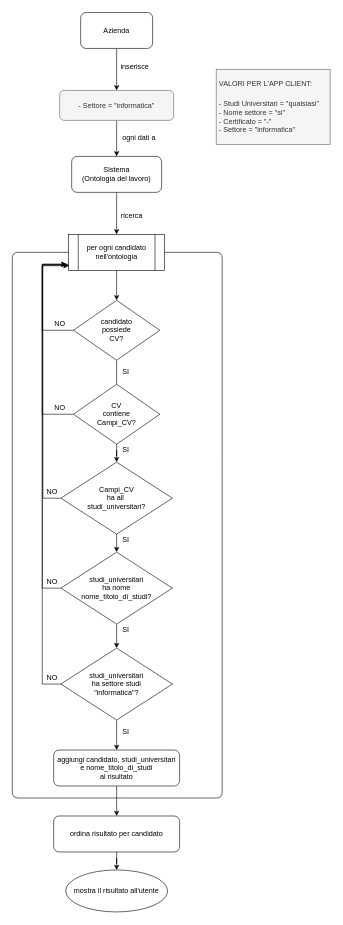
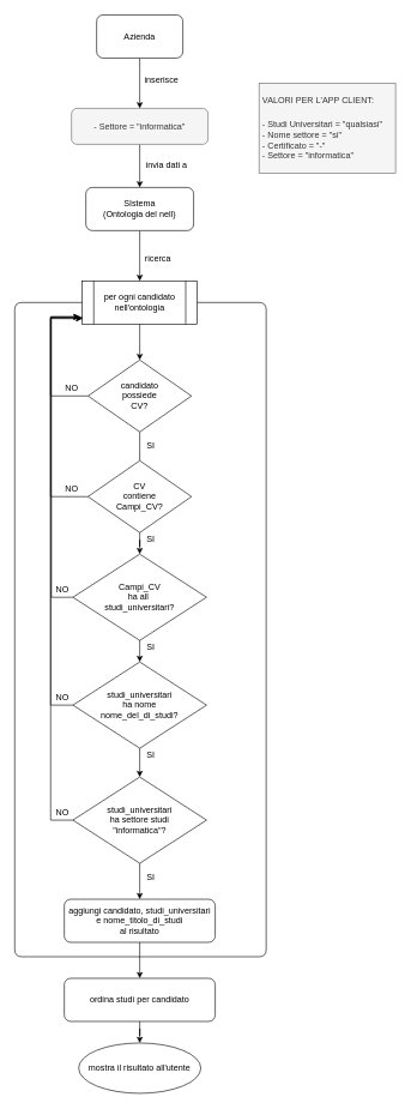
  <mxCell id="0" />
  <mxCell id="1" parent="0" />
  <mxCell id="2" style="edgeStyle=orthogonalEdgeStyle;rounded=0;orthogonalLoop=1;jettySize=auto;html=1;" parent="1" source="3" target="6" edge="1"><mxGeometry relative="1" as="geometry" /></mxCell>
  <mxCell id="3" value="Azienda" style="whiteSpace=wrap;html=1;rounded=1;" parent="1" vertex="1"><mxGeometry x="134" y="20" width="120" height="60" as="geometry" /></mxCell>
  <mxCell id="4" value="inserisce" style="text;html=1;align=center;verticalAlign=middle;resizable=0;points=[];autosize=1;" parent="1" vertex="1"><mxGeometry x="194" y="100" width="60" height="20" as="geometry" /></mxCell>
  <mxCell id="5" style="edgeStyle=orthogonalEdgeStyle;rounded=0;orthogonalLoop=1;jettySize=auto;html=1;" parent="1" source="6" target="12" edge="1"><mxGeometry relative="1" as="geometry" /></mxCell>
  <mxCell id="6" value="- Settore = &quot;informatica&quot;" style="rounded=1;whiteSpace=wrap;html=1;fillColor=#f5f5f5;strokeColor=#666666;fontColor=#333333;" parent="1" vertex="1"><mxGeometry x="99" y="150" width="190" height="50" as="geometry" /></mxCell>
  <mxCell id="7" style="edgeStyle=orthogonalEdgeStyle;rounded=0;orthogonalLoop=1;jettySize=auto;html=1;entryX=-0.011;entryY=0.876;entryDx=0;entryDy=0;entryPerimeter=0;" parent="1" source="9" target="15" edge="1"><mxGeometry relative="1" as="geometry"><Array as="points"><mxPoint x="70" y="550" /><mxPoint x="70" y="440" /><mxPoint x="114" y="440" /><mxPoint x="114" y="443" /></Array></mxGeometry></mxCell>
  <mxCell id="8" style="edgeStyle=orthogonalEdgeStyle;rounded=0;orthogonalLoop=1;jettySize=auto;html=1;entryX=0.5;entryY=0;entryDx=0;entryDy=0;endArrow=none;" parent="1" source="9" target="20" edge="1"><mxGeometry relative="1" as="geometry" /></mxCell>
  <mxCell id="9" value="candidato &lt;br&gt;possiede &lt;br&gt;CV?" style="rhombus;whiteSpace=wrap;html=1;" parent="1" vertex="1"><mxGeometry x="122" y="500" width="144" height="100" as="geometry" /></mxCell>
- <mxCell id="10" value="ogni dati a" style="text;html=1;align=center;verticalAlign=middle;resizable=0;points=[];autosize=1;" parent="1" vertex="1"><mxGeometry x="196" y="220" width="70" height="20" as="geometry" /></mxCell>
+ <mxCell id="10" value="invia dati a" style="text;html=1;align=center;verticalAlign=middle;resizable=0;points=[];autosize=1;" parent="1" vertex="1"><mxGeometry x="196" y="220" width="70" height="20" as="geometry" /></mxCell>
  <mxCell id="11" style="edgeStyle=orthogonalEdgeStyle;rounded=0;orthogonalLoop=1;jettySize=auto;html=1;entryX=0.5;entryY=0;entryDx=0;entryDy=0;" parent="1" source="12" target="15" edge="1"><mxGeometry relative="1" as="geometry" /></mxCell>
- <mxCell id="12" value="SIstema&lt;br&gt;(Ontologia del lavoro)" style="rounded=1;whiteSpace=wrap;html=1;" parent="1" vertex="1"><mxGeometry x="119" y="260" width="150" height="60" as="geometry" /></mxCell>
+ <mxCell id="12" value="SIstema&lt;br&gt;(Ontologia del nell)" style="rounded=1;whiteSpace=wrap;html=1;" parent="1" vertex="1"><mxGeometry x="119" y="260" width="150" height="60" as="geometry" /></mxCell>
  <mxCell id="13" value="ricerca" style="text;html=1;align=center;verticalAlign=middle;resizable=0;points=[];autosize=1;" parent="1" vertex="1"><mxGeometry x="194" y="350" width="50" height="20" as="geometry" /></mxCell>
  <mxCell id="14" style="edgeStyle=orthogonalEdgeStyle;rounded=0;orthogonalLoop=1;jettySize=auto;html=1;" parent="1" source="15" target="9" edge="1"><mxGeometry relative="1" as="geometry" /></mxCell>
  <mxCell id="15" value="per ogni candidato nell'ontologia" style="shape=process;whiteSpace=wrap;html=1;backgroundOutline=1;" parent="1" vertex="1"><mxGeometry x="114" y="390" width="160" height="60" as="geometry" /></mxCell>
  <mxCell id="16" value="NO" style="text;html=1;align=center;verticalAlign=middle;resizable=0;points=[];autosize=1;" parent="1" vertex="1"><mxGeometry x="84" y="530" width="30" height="20" as="geometry" /></mxCell>
  <mxCell id="17" value="SI" style="text;html=1;align=center;verticalAlign=middle;resizable=0;points=[];autosize=1;" parent="1" vertex="1"><mxGeometry x="194" y="610" width="30" height="20" as="geometry" /></mxCell>
  <mxCell id="18" style="edgeStyle=orthogonalEdgeStyle;rounded=0;orthogonalLoop=1;jettySize=auto;html=1;" parent="1" source="20" edge="1"><mxGeometry relative="1" as="geometry"><mxPoint x="110" y="440" as="targetPoint" /><Array as="points"><mxPoint x="70" y="690" /><mxPoint x="70" y="440" /><mxPoint x="110" y="440" /></Array></mxGeometry></mxCell>
  <mxCell id="19" style="edgeStyle=orthogonalEdgeStyle;rounded=0;orthogonalLoop=1;jettySize=auto;html=1;entryX=0.5;entryY=0;entryDx=0;entryDy=0;" parent="1" source="20" target="25" edge="1"><mxGeometry relative="1" as="geometry" /></mxCell>
  <mxCell id="20" value="&lt;span&gt;CV &lt;br&gt;contiene &lt;br&gt;Campi_CV?&lt;/span&gt;" style="rhombus;whiteSpace=wrap;html=1;" parent="1" vertex="1"><mxGeometry x="122" y="640" width="144" height="100" as="geometry" /></mxCell>
  <mxCell id="21" value="NO" style="text;html=1;align=center;verticalAlign=middle;resizable=0;points=[];autosize=1;" parent="1" vertex="1"><mxGeometry x="84" y="670" width="30" height="20" as="geometry" /></mxCell>
  <mxCell id="22" value="SI" style="text;html=1;align=center;verticalAlign=middle;resizable=0;points=[];autosize=1;" parent="1" vertex="1"><mxGeometry x="194" y="740" width="30" height="20" as="geometry" /></mxCell>
  <mxCell id="23" value="NO" style="text;html=1;align=center;verticalAlign=middle;resizable=0;points=[];autosize=1;" parent="1" vertex="1"><mxGeometry x="71" y="810" width="30" height="20" as="geometry" /></mxCell>
  <mxCell id="24" style="edgeStyle=orthogonalEdgeStyle;rounded=0;orthogonalLoop=1;jettySize=auto;html=1;exitX=0;exitY=0.5;exitDx=0;exitDy=0;" parent="1" source="25" edge="1"><mxGeometry relative="1" as="geometry"><mxPoint x="111" y="440" as="targetPoint" /><mxPoint x="101" y="855" as="sourcePoint" /><Array as="points"><mxPoint x="71" y="830" /><mxPoint x="71" y="440" /></Array></mxGeometry></mxCell>
  <mxCell id="25" value="&lt;span&gt;Campi_CV &lt;br&gt;ha all&amp;nbsp;&lt;br&gt;studi_universitari?&lt;br&gt;&lt;/span&gt;" style="rhombus;whiteSpace=wrap;html=1;" parent="1" vertex="1"><mxGeometry x="101" y="770" width="186" height="120" as="geometry" /></mxCell>
  <mxCell id="26" style="edgeStyle=orthogonalEdgeStyle;rounded=0;orthogonalLoop=1;jettySize=auto;html=1;entryX=0.5;entryY=0;entryDx=0;entryDy=0;" parent="1" source="25" edge="1"><mxGeometry relative="1" as="geometry"><mxPoint x="194" y="920" as="targetPoint" /></mxGeometry></mxCell>
  <mxCell id="27" value="SI" style="text;html=1;align=center;verticalAlign=middle;resizable=0;points=[];autosize=1;" parent="1" vertex="1"><mxGeometry x="194" y="890" width="30" height="20" as="geometry" /></mxCell>
  <mxCell id="28" style="edgeStyle=orthogonalEdgeStyle;rounded=0;orthogonalLoop=1;jettySize=auto;html=1;entryX=-0.001;entryY=0.863;entryDx=0;entryDy=0;entryPerimeter=0;exitX=0;exitY=0.5;exitDx=0;exitDy=0;" parent="1" source="30" target="15" edge="1"><mxGeometry relative="1" as="geometry"><Array as="points"><mxPoint x="70" y="980" /><mxPoint x="70" y="442" /></Array></mxGeometry></mxCell>
  <mxCell id="29" style="edgeStyle=orthogonalEdgeStyle;rounded=0;orthogonalLoop=1;jettySize=auto;html=1;entryX=0.5;entryY=0;entryDx=0;entryDy=0;" parent="1" source="30" target="41" edge="1"><mxGeometry relative="1" as="geometry"><mxPoint x="194" y="1070" as="targetPoint" /></mxGeometry></mxCell>
- <mxCell id="30" value="studi_universitari&lt;br&gt;ha nome&lt;br&gt;nome_titolo_di_studi?&lt;span&gt;&lt;br&gt;&lt;/span&gt;" style="rhombus;whiteSpace=wrap;html=1;" parent="1" vertex="1"><mxGeometry x="101" y="920" width="186" height="120" as="geometry" /></mxCell>
+ <mxCell id="30" value="studi_universitari&lt;br&gt;ha nome&lt;br&gt;nome_del_di_studi?&lt;span&gt;&lt;br&gt;&lt;/span&gt;" style="rhombus;whiteSpace=wrap;html=1;" parent="1" vertex="1"><mxGeometry x="101" y="920" width="186" height="120" as="geometry" /></mxCell>
  <mxCell id="31" value="SI" style="text;html=1;align=center;verticalAlign=middle;resizable=0;points=[];autosize=1;" parent="1" vertex="1"><mxGeometry x="194" y="1040" width="30" height="20" as="geometry" /></mxCell>
  <mxCell id="32" value="NO" style="text;html=1;align=center;verticalAlign=middle;resizable=0;points=[];autosize=1;" parent="1" vertex="1"><mxGeometry x="71" y="960" width="30" height="20" as="geometry" /></mxCell>
  <mxCell id="33" style="edgeStyle=orthogonalEdgeStyle;rounded=0;orthogonalLoop=1;jettySize=auto;html=1;entryX=0.5;entryY=0;entryDx=0;entryDy=0;" edge="1" parent="1" source="34" target="45"><mxGeometry relative="1" as="geometry" /></mxCell>
  <mxCell id="34" value="aggiungi candidato, studi_universitari &lt;br&gt;e nome_titolo_di_studi&lt;br&gt;al risultato" style="rounded=1;whiteSpace=wrap;html=1;" parent="1" vertex="1"><mxGeometry x="89" y="1250" width="210" height="60" as="geometry" /></mxCell>
  <mxCell id="35" value="&lt;span&gt;mostra il risultato all'utente&lt;/span&gt;" style="ellipse;whiteSpace=wrap;html=1;" parent="1" vertex="1"><mxGeometry x="109" y="1450" width="170" height="70" as="geometry" /></mxCell>
  <mxCell id="36" value="" style="endArrow=none;html=1;entryX=1;entryY=0.5;entryDx=0;entryDy=0;" parent="1" target="15" edge="1"><mxGeometry width="50" height="50" relative="1" as="geometry"><mxPoint x="200" y="1330" as="sourcePoint" /><mxPoint x="220" y="780" as="targetPoint" /><Array as="points"><mxPoint x="370" y="1330" /><mxPoint x="370" y="780" /><mxPoint x="370" y="420" /></Array></mxGeometry></mxCell>
  <mxCell id="37" value="" style="endArrow=none;html=1;entryX=0;entryY=0.5;entryDx=0;entryDy=0;" parent="1" target="15" edge="1"><mxGeometry width="50" height="50" relative="1" as="geometry"><mxPoint x="200" y="1330" as="sourcePoint" /><mxPoint x="350" y="560" as="targetPoint" /><Array as="points"><mxPoint x="20" y="1330" /><mxPoint x="20" y="420" /></Array></mxGeometry></mxCell>
  <mxCell id="38" value="&lt;h1&gt;&lt;span style=&quot;font-size: 12px ; font-weight: 400 ; text-align: center&quot;&gt;VALORI PER L'APP CLIENT:&lt;/span&gt;&lt;br&gt;&lt;/h1&gt;&lt;p&gt;&lt;span style=&quot;text-align: center&quot;&gt;- Studi Universitari = &quot;qualsiasi&quot;&lt;/span&gt;&lt;br style=&quot;text-align: center&quot;&gt;&lt;span style=&quot;text-align: center&quot;&gt;- Nome settore = &quot;si&quot;&lt;/span&gt;&lt;br style=&quot;text-align: center&quot;&gt;&lt;span style=&quot;text-align: center&quot;&gt;- Certificato = &quot;-&quot;&lt;/span&gt;&lt;br style=&quot;text-align: center&quot;&gt;&lt;span style=&quot;text-align: center&quot;&gt;- Settore = &quot;informatica&quot;&lt;/span&gt;&lt;br&gt;&lt;/p&gt;" style="text;html=1;strokeColor=#666666;fillColor=#f5f5f5;spacing=5;spacingTop=-20;whiteSpace=wrap;overflow=hidden;rounded=0;fontColor=#333333;" parent="1" vertex="1"><mxGeometry x="360" y="115" width="190" height="125" as="geometry" /></mxCell>
  <mxCell id="39" style="edgeStyle=orthogonalEdgeStyle;rounded=0;orthogonalLoop=1;jettySize=auto;html=1;entryX=0.001;entryY=0.872;entryDx=0;entryDy=0;entryPerimeter=0;" parent="1" source="41" target="15" edge="1"><mxGeometry relative="1" as="geometry"><mxPoint x="70" y="430" as="targetPoint" /><Array as="points"><mxPoint x="70" y="1140" /><mxPoint x="70" y="442" /></Array></mxGeometry></mxCell>
  <mxCell id="40" style="edgeStyle=orthogonalEdgeStyle;rounded=0;orthogonalLoop=1;jettySize=auto;html=1;entryX=0.5;entryY=0;entryDx=0;entryDy=0;" parent="1" source="41" target="34" edge="1"><mxGeometry relative="1" as="geometry" /></mxCell>
  <mxCell id="41" value="studi_universitari&lt;br&gt;ha settore studi&lt;br&gt;&quot;informatica&quot;?&lt;span&gt;&lt;br&gt;&lt;/span&gt;" style="rhombus;whiteSpace=wrap;html=1;" parent="1" vertex="1"><mxGeometry x="101" y="1080" width="186" height="120" as="geometry" /></mxCell>
  <mxCell id="42" value="NO" style="text;html=1;align=center;verticalAlign=middle;resizable=0;points=[];autosize=1;" parent="1" vertex="1"><mxGeometry x="71" y="1120" width="30" height="20" as="geometry" /></mxCell>
  <mxCell id="43" value="SI" style="text;html=1;align=center;verticalAlign=middle;resizable=0;points=[];autosize=1;" parent="1" vertex="1"><mxGeometry x="194" y="1210" width="30" height="20" as="geometry" /></mxCell>
  <mxCell id="44" style="edgeStyle=orthogonalEdgeStyle;rounded=0;orthogonalLoop=1;jettySize=auto;html=1;" edge="1" parent="1" source="45" target="35"><mxGeometry relative="1" as="geometry" /></mxCell>
- <mxCell id="45" value="ordina risultato per candidato" style="rounded=1;whiteSpace=wrap;html=1;" vertex="1" parent="1"><mxGeometry x="89" y="1360" width="210" height="60" as="geometry" /></mxCell>
+ <mxCell id="45" value="ordina studi per candidato" style="rounded=1;whiteSpace=wrap;html=1;" vertex="1" parent="1"><mxGeometry x="89" y="1360" width="210" height="60" as="geometry" /></mxCell>
